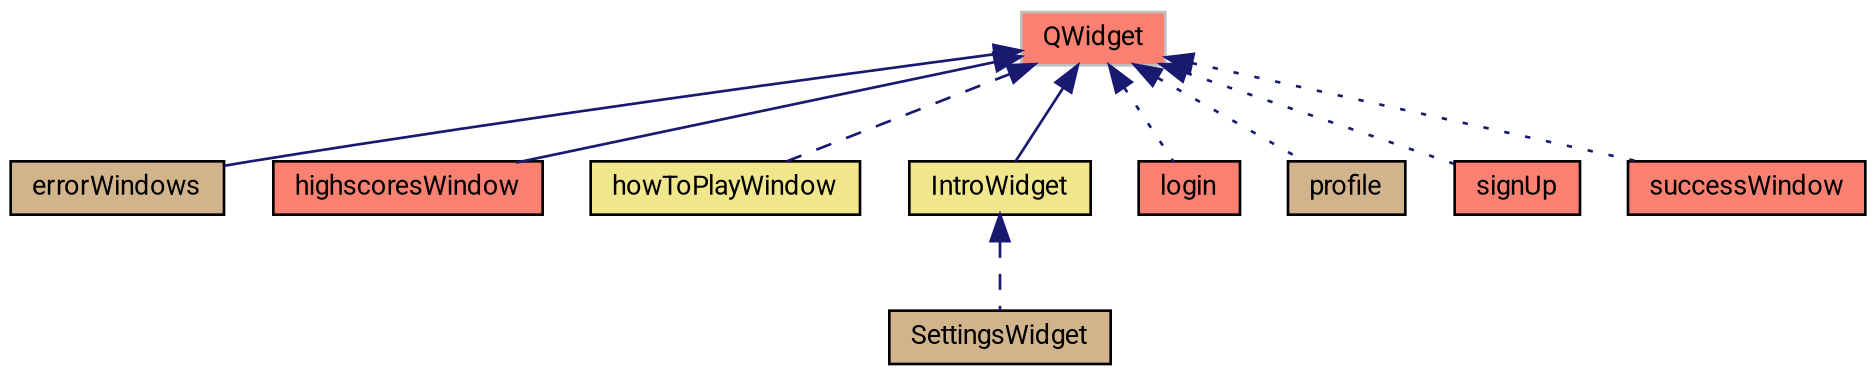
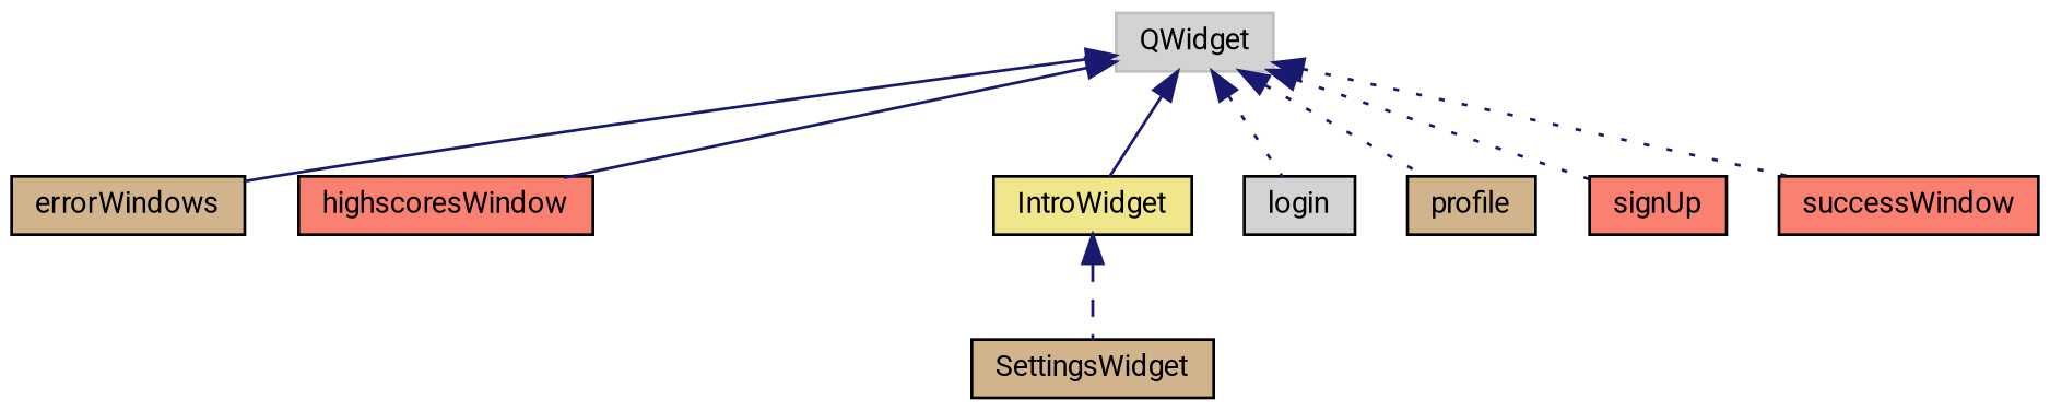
  digraph {
    fontname=Roboto
    rankdir=TB
    node [color=black fillcolor=tan fontname=Roboto fontsize=10 shape=record style=filled]
    edge [color=midnightblue dir=back fontname=Roboto fontsize=10 labelfontname=Helvetica labelfontsize=10 style=dotted]
-   n1 [color=grey75 fillcolor=salmon height=0.2 label=QWidget width=0.4]
+   n1 [color=grey75 fillcolor=lightgrey height=0.2 label=QWidget width=0.4]
    n2 [height=0.2 label=errorWindows width=0.4]
    n3 [fillcolor=salmon height=0.2 label=highscoresWindow width=0.4]
-   n4 [fillcolor=khaki height=0.2 label=howToPlayWindow width=0.4]
    n5 [fillcolor=khaki height=0.2 label=IntroWidget width=0.4]
-   n6 [fillcolor=salmon height=0.2 label=login width=0.4]
+   n6 [fillcolor=lightgrey height=0.2 label=login width=0.4]
    n7 [height=0.2 label=profile width=0.4]
    n8 [fillcolor=salmon height=0.2 label=signUp width=0.4]
    n9 [fillcolor=salmon height=0.2 label=successWindow width=0.4]
    n10 [height=0.2 label=SettingsWidget width=0.4]
    n1 -> n2 [style=solid]
    n1 -> n3 [style=solid]
-   n1 -> n4 [style=dashed]
    n1 -> n5 [style=solid]
    n1 -> n6
    n1 -> n7
    n1 -> n8
    n1 -> n9
    n5 -> n10 [style=dashed]
  }
